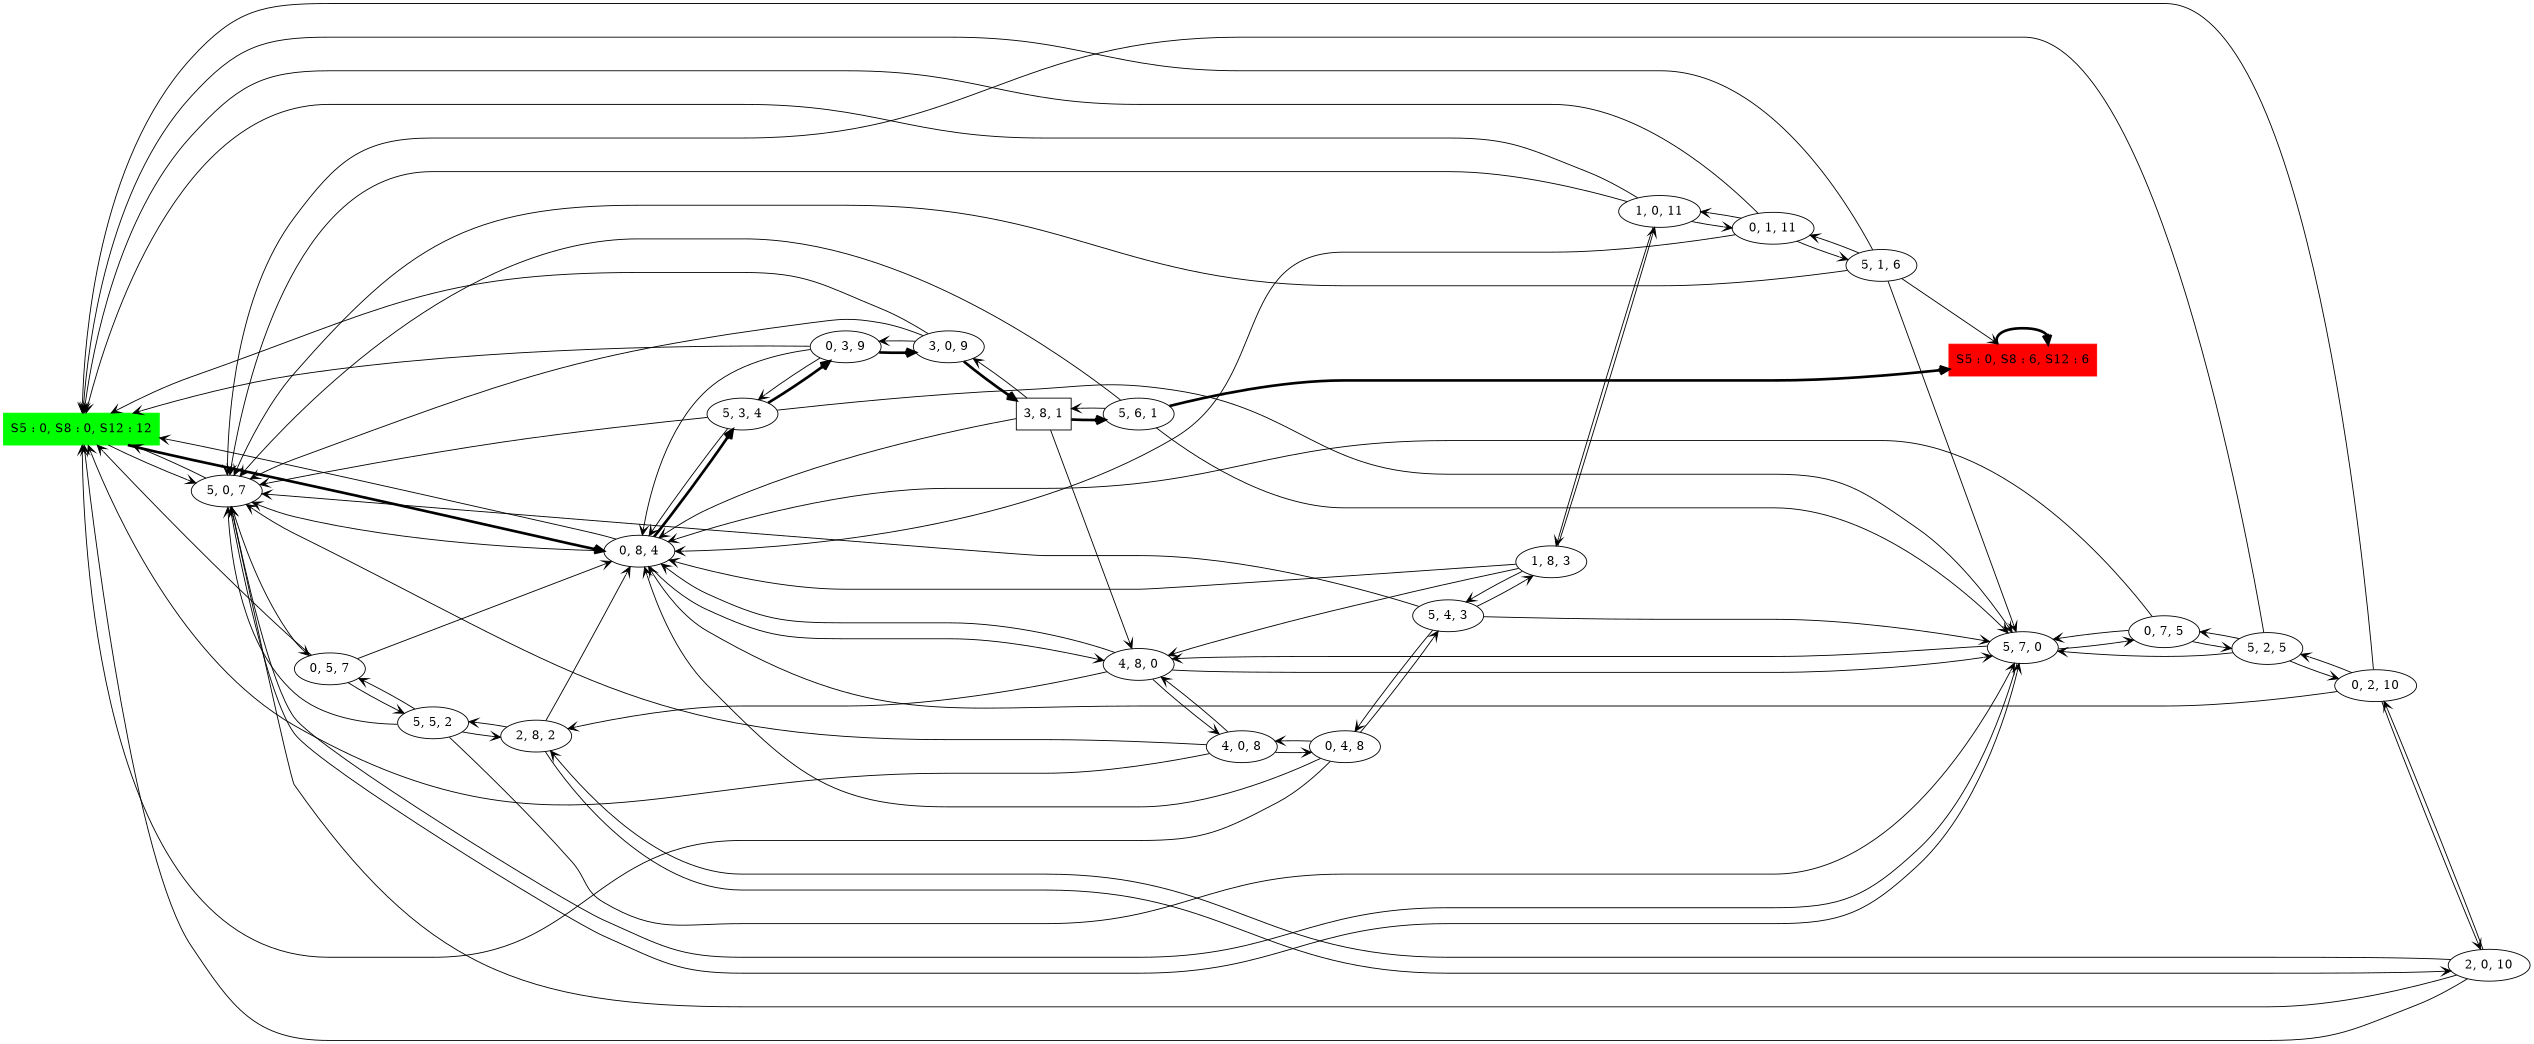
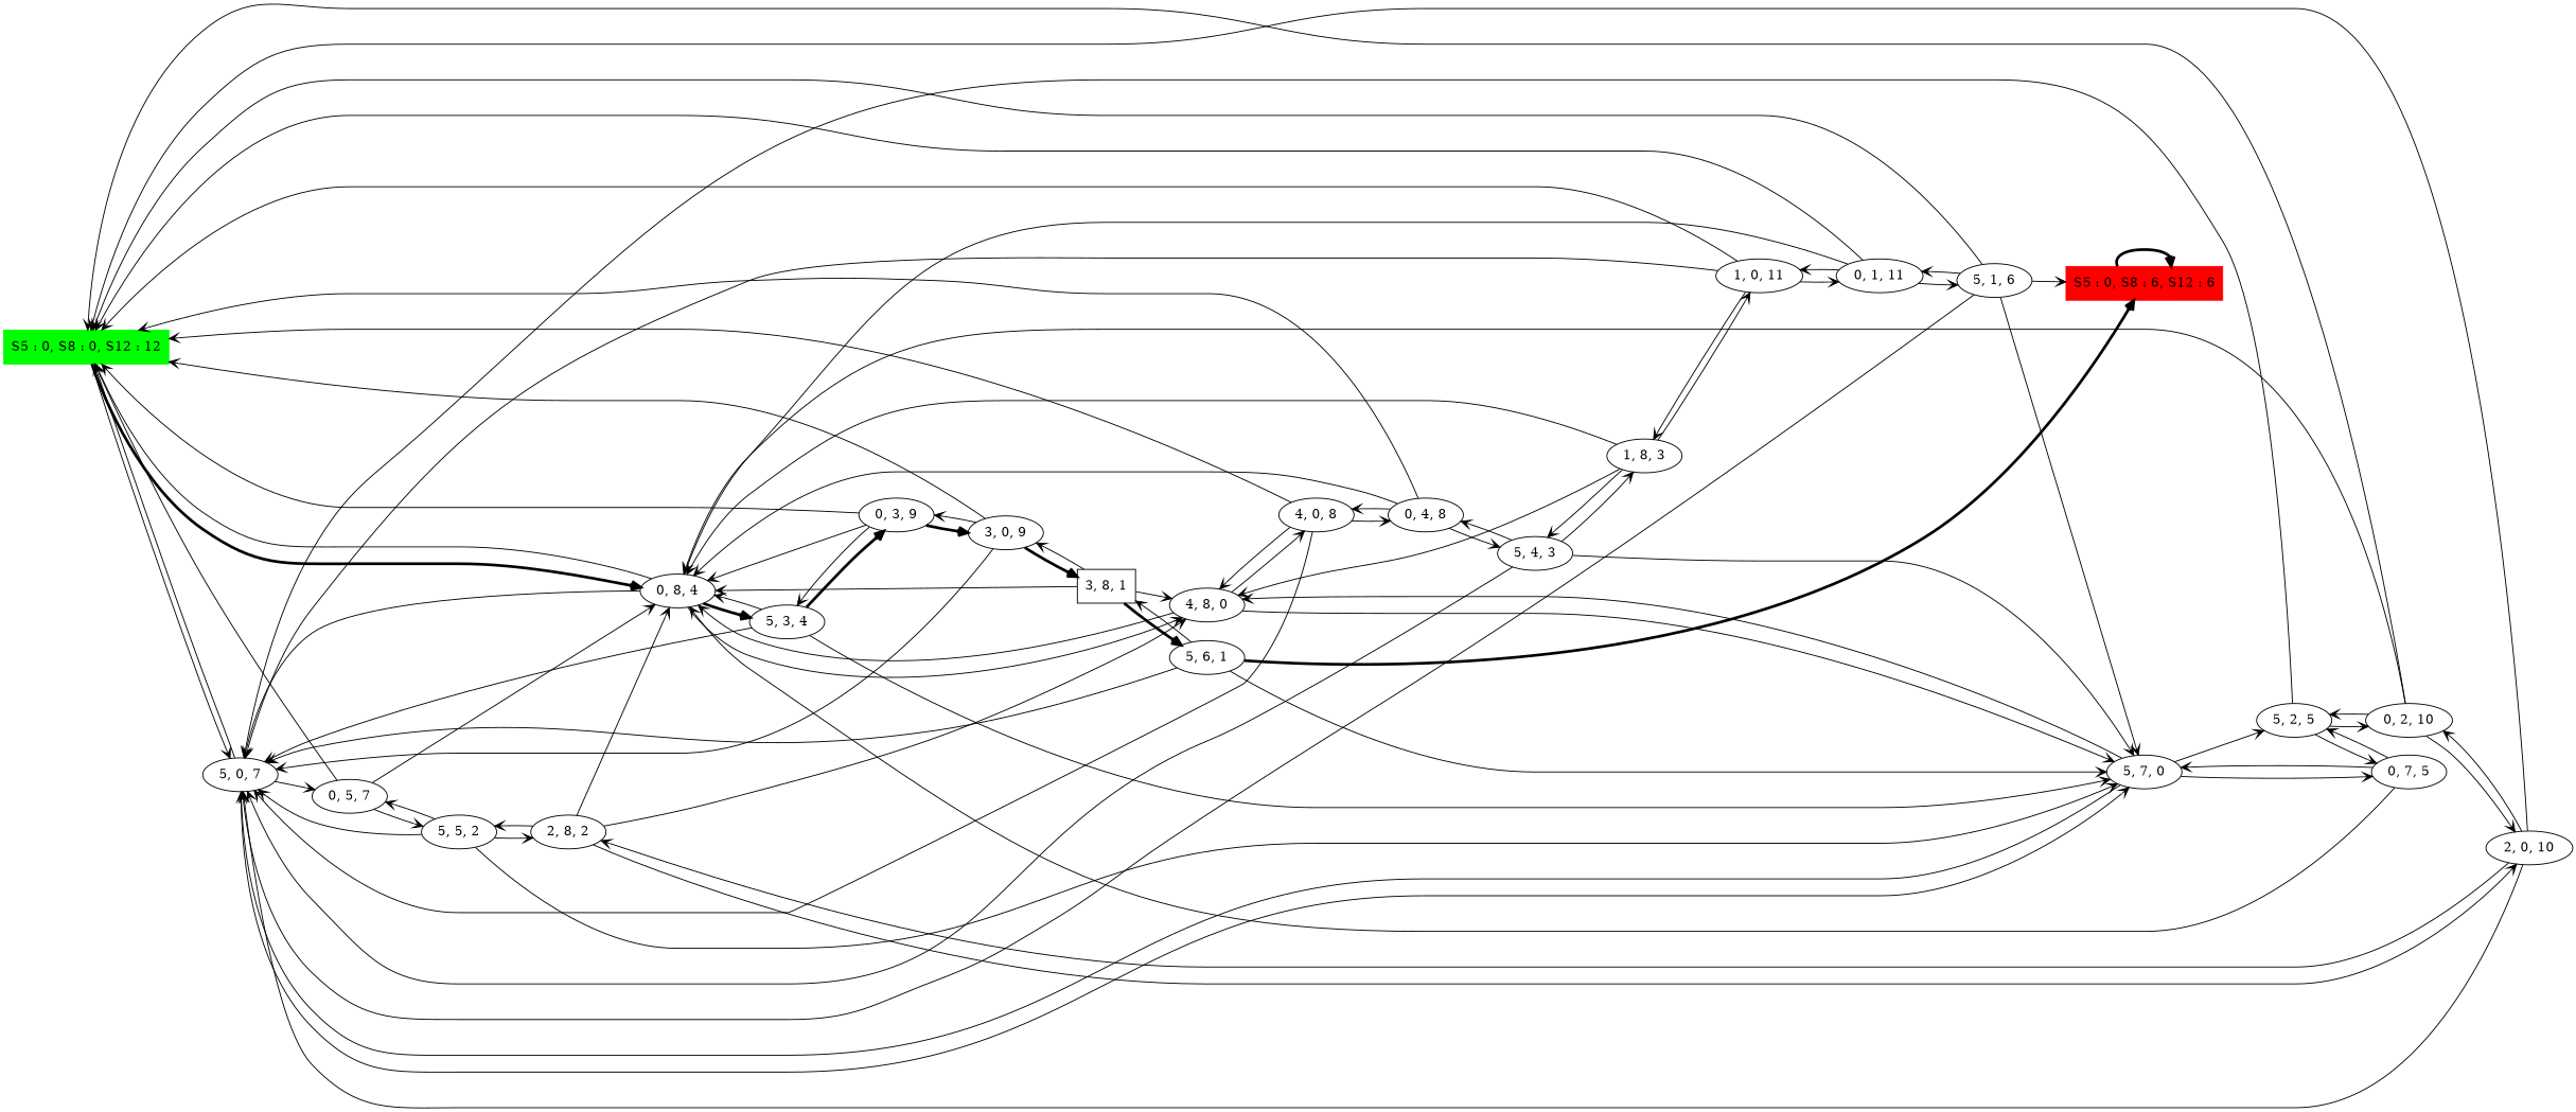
  digraph {
    rankdir=LR
    edge [arrowhead=open]
    n1 [color=green label="S5 : 0, S8 : 0, S12 : 12" shape=box style=filled]
    "5, 0, 7"
    "0, 8, 4"
    "5, 7, 0"
    "0, 5, 7"
    "5, 3, 4"
    "4, 8, 0"
    n8 [color=red label="S5 : 0, S8 : 6, S12 : 6" shape=box style=filled]
    "0, 7, 5"
    "5, 5, 2"
    "0, 3, 9"
    "4, 0, 8"
    "3, 0, 9"
    "0, 4, 8"
    "5, 2, 5"
    "5, 4, 3"
    "1, 8, 3"
    "2, 8, 2"
    "0, 2, 10"
    "2, 0, 10"
    "1, 0, 11"
    "0, 1, 11"
    "5, 1, 6"
    "3, 8, 1" [shape=box]
    "5, 6, 1"
    n1 -> "5, 0, 7"
    n1 -> "0, 8, 4" [penwidth=3]
    "5, 0, 7" -> n1
    "5, 0, 7" -> "5, 7, 0"
    "5, 0, 7" -> "0, 5, 7"
    "0, 8, 4" -> n1
    "0, 8, 4" -> "5, 0, 7"
    "0, 8, 4" -> "5, 3, 4" [penwidth=3]
    "0, 8, 4" -> "4, 8, 0"
    "5, 7, 0" -> "5, 0, 7"
    "5, 7, 0" -> "4, 8, 0"
    "5, 7, 0" -> "0, 7, 5"
    "0, 5, 7" -> n1
    "0, 5, 7" -> "0, 8, 4"
    "0, 5, 7" -> "5, 5, 2"
    "5, 3, 4" -> "5, 0, 7"
    "5, 3, 4" -> "0, 8, 4"
    "5, 3, 4" -> "5, 7, 0"
    "5, 3, 4" -> "0, 3, 9" [penwidth=3]
    "4, 8, 0" -> "0, 8, 4"
    "4, 8, 0" -> "5, 7, 0"
    "4, 8, 0" -> "4, 0, 8"
    n8 -> n8 [penwidth=3]
    "0, 7, 5" -> "0, 8, 4"
    "0, 7, 5" -> "5, 7, 0"
    "0, 7, 5" -> "5, 2, 5"
    "5, 5, 2" -> "5, 0, 7"
    "5, 5, 2" -> "5, 7, 0"
    "5, 5, 2" -> "0, 5, 7"
    "5, 5, 2" -> "2, 8, 2"
    "0, 3, 9" -> n1
    "0, 3, 9" -> "0, 8, 4"
    "0, 3, 9" -> "5, 3, 4"
    "0, 3, 9" -> "3, 0, 9" [penwidth=3]
    "4, 0, 8" -> n1
    "4, 0, 8" -> "5, 0, 7"
    "4, 0, 8" -> "4, 8, 0"
    "4, 0, 8" -> "0, 4, 8"
    "3, 0, 9" -> n1
    "3, 0, 9" -> "5, 0, 7"
    "3, 0, 9" -> "0, 3, 9"
    "3, 0, 9" -> "3, 8, 1" [penwidth=3]
    "0, 4, 8" -> n1
    "0, 4, 8" -> "0, 8, 4"
    "0, 4, 8" -> "4, 0, 8"
    "0, 4, 8" -> "5, 4, 3"
    "5, 2, 5" -> "5, 0, 7"
-   "5, 2, 5" -> "5, 7, 0"
+   "5, 7, 0" -> "5, 2, 5"
    "5, 2, 5" -> "0, 7, 5"
    "5, 2, 5" -> "0, 2, 10"
    "5, 4, 3" -> "5, 0, 7"
    "5, 4, 3" -> "5, 7, 0"
    "5, 4, 3" -> "0, 4, 8"
    "5, 4, 3" -> "1, 8, 3"
    "1, 8, 3" -> "0, 8, 4"
    "1, 8, 3" -> "4, 8, 0"
    "1, 8, 3" -> "5, 4, 3"
    "1, 8, 3" -> "1, 0, 11"
    "2, 8, 2" -> "0, 8, 4"
-   "4, 8, 0" -> "2, 8, 2"
+   "2, 8, 2" -> "4, 8, 0"
    "2, 8, 2" -> "5, 5, 2"
    "2, 8, 2" -> "2, 0, 10"
    "0, 2, 10" -> n1
    "0, 2, 10" -> "0, 8, 4"
    "0, 2, 10" -> "5, 2, 5"
    "0, 2, 10" -> "2, 0, 10"
    "2, 0, 10" -> n1
    "2, 0, 10" -> "5, 0, 7"
    "2, 0, 10" -> "2, 8, 2"
    "2, 0, 10" -> "0, 2, 10"
    "1, 0, 11" -> n1
    "1, 0, 11" -> "5, 0, 7"
    "1, 0, 11" -> "1, 8, 3"
    "1, 0, 11" -> "0, 1, 11"
    "0, 1, 11" -> n1
    "0, 1, 11" -> "0, 8, 4"
    "0, 1, 11" -> "1, 0, 11"
    "0, 1, 11" -> "5, 1, 6"
    "5, 1, 6" -> n1
    "5, 1, 6" -> "5, 0, 7"
    "5, 1, 6" -> "5, 7, 0"
    "5, 1, 6" -> n8
    "5, 1, 6" -> "0, 1, 11"
    "3, 8, 1" -> "0, 8, 4"
    "3, 8, 1" -> "4, 8, 0"
    "3, 8, 1" -> "3, 0, 9"
    "3, 8, 1" -> "5, 6, 1" [penwidth=3]
    "5, 6, 1" -> "5, 0, 7"
    "5, 6, 1" -> "5, 7, 0"
    "5, 6, 1" -> n8 [penwidth=3]
    "5, 6, 1" -> "3, 8, 1"
  }
